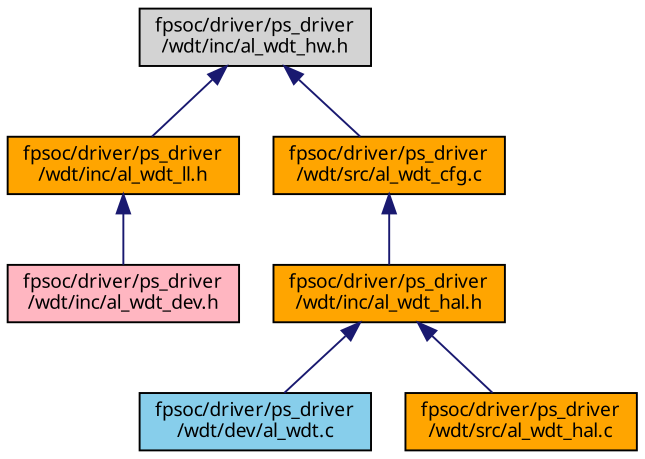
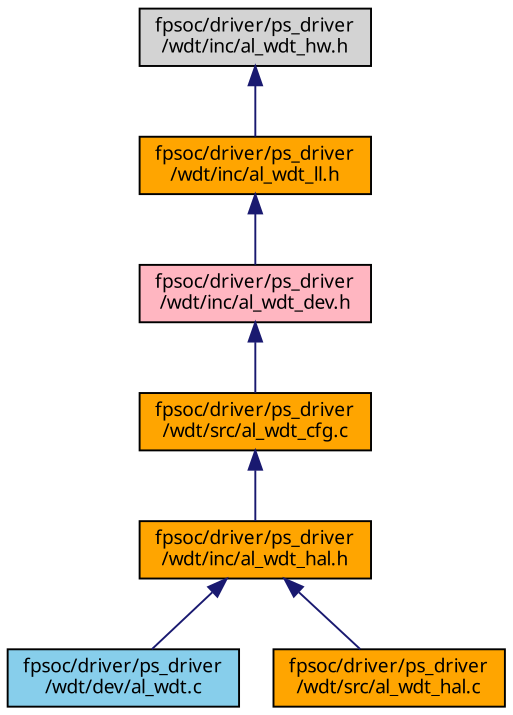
  digraph {
    fontname="Noto Sans"
    node [color=black fillcolor=orange fontname="Noto Sans" fontsize=10 shape=record style=filled]
    edge [color=midnightblue dir=back fontname="Noto Sans" fontsize=10 labelfontname=Helvetica labelfontsize=10 style=solid]
    n1 [fillcolor=lightgrey fontcolor=black height=0.2 label="fpsoc/driver/ps_driver\l/wdt/inc/al_wdt_hw.h" width=0.4]
    n2 [height=0.2 label="fpsoc/driver/ps_driver\l/wdt/inc/al_wdt_ll.h" width=0.4]
    n3 [height=0.2 label="fpsoc/driver/ps_driver\l/wdt/src/al_wdt_cfg.c" width=0.4]
    n4 [fillcolor=lightpink height=0.2 label="fpsoc/driver/ps_driver\l/wdt/inc/al_wdt_dev.h" width=0.4]
    n5 [height=0.2 label="fpsoc/driver/ps_driver\l/wdt/inc/al_wdt_hal.h" width=0.4]
    n6 [fillcolor=skyblue height=0.2 label="fpsoc/driver/ps_driver\l/wdt/dev/al_wdt.c" width=0.4]
    n7 [height=0.2 label="fpsoc/driver/ps_driver\l/wdt/src/al_wdt_hal.c" width=0.4]
    n1 -> n2
-   n1 -> n3
+   n4 -> n3
    n2 -> n4
    n3 -> n5
    n5 -> n6
    n5 -> n7
  }
